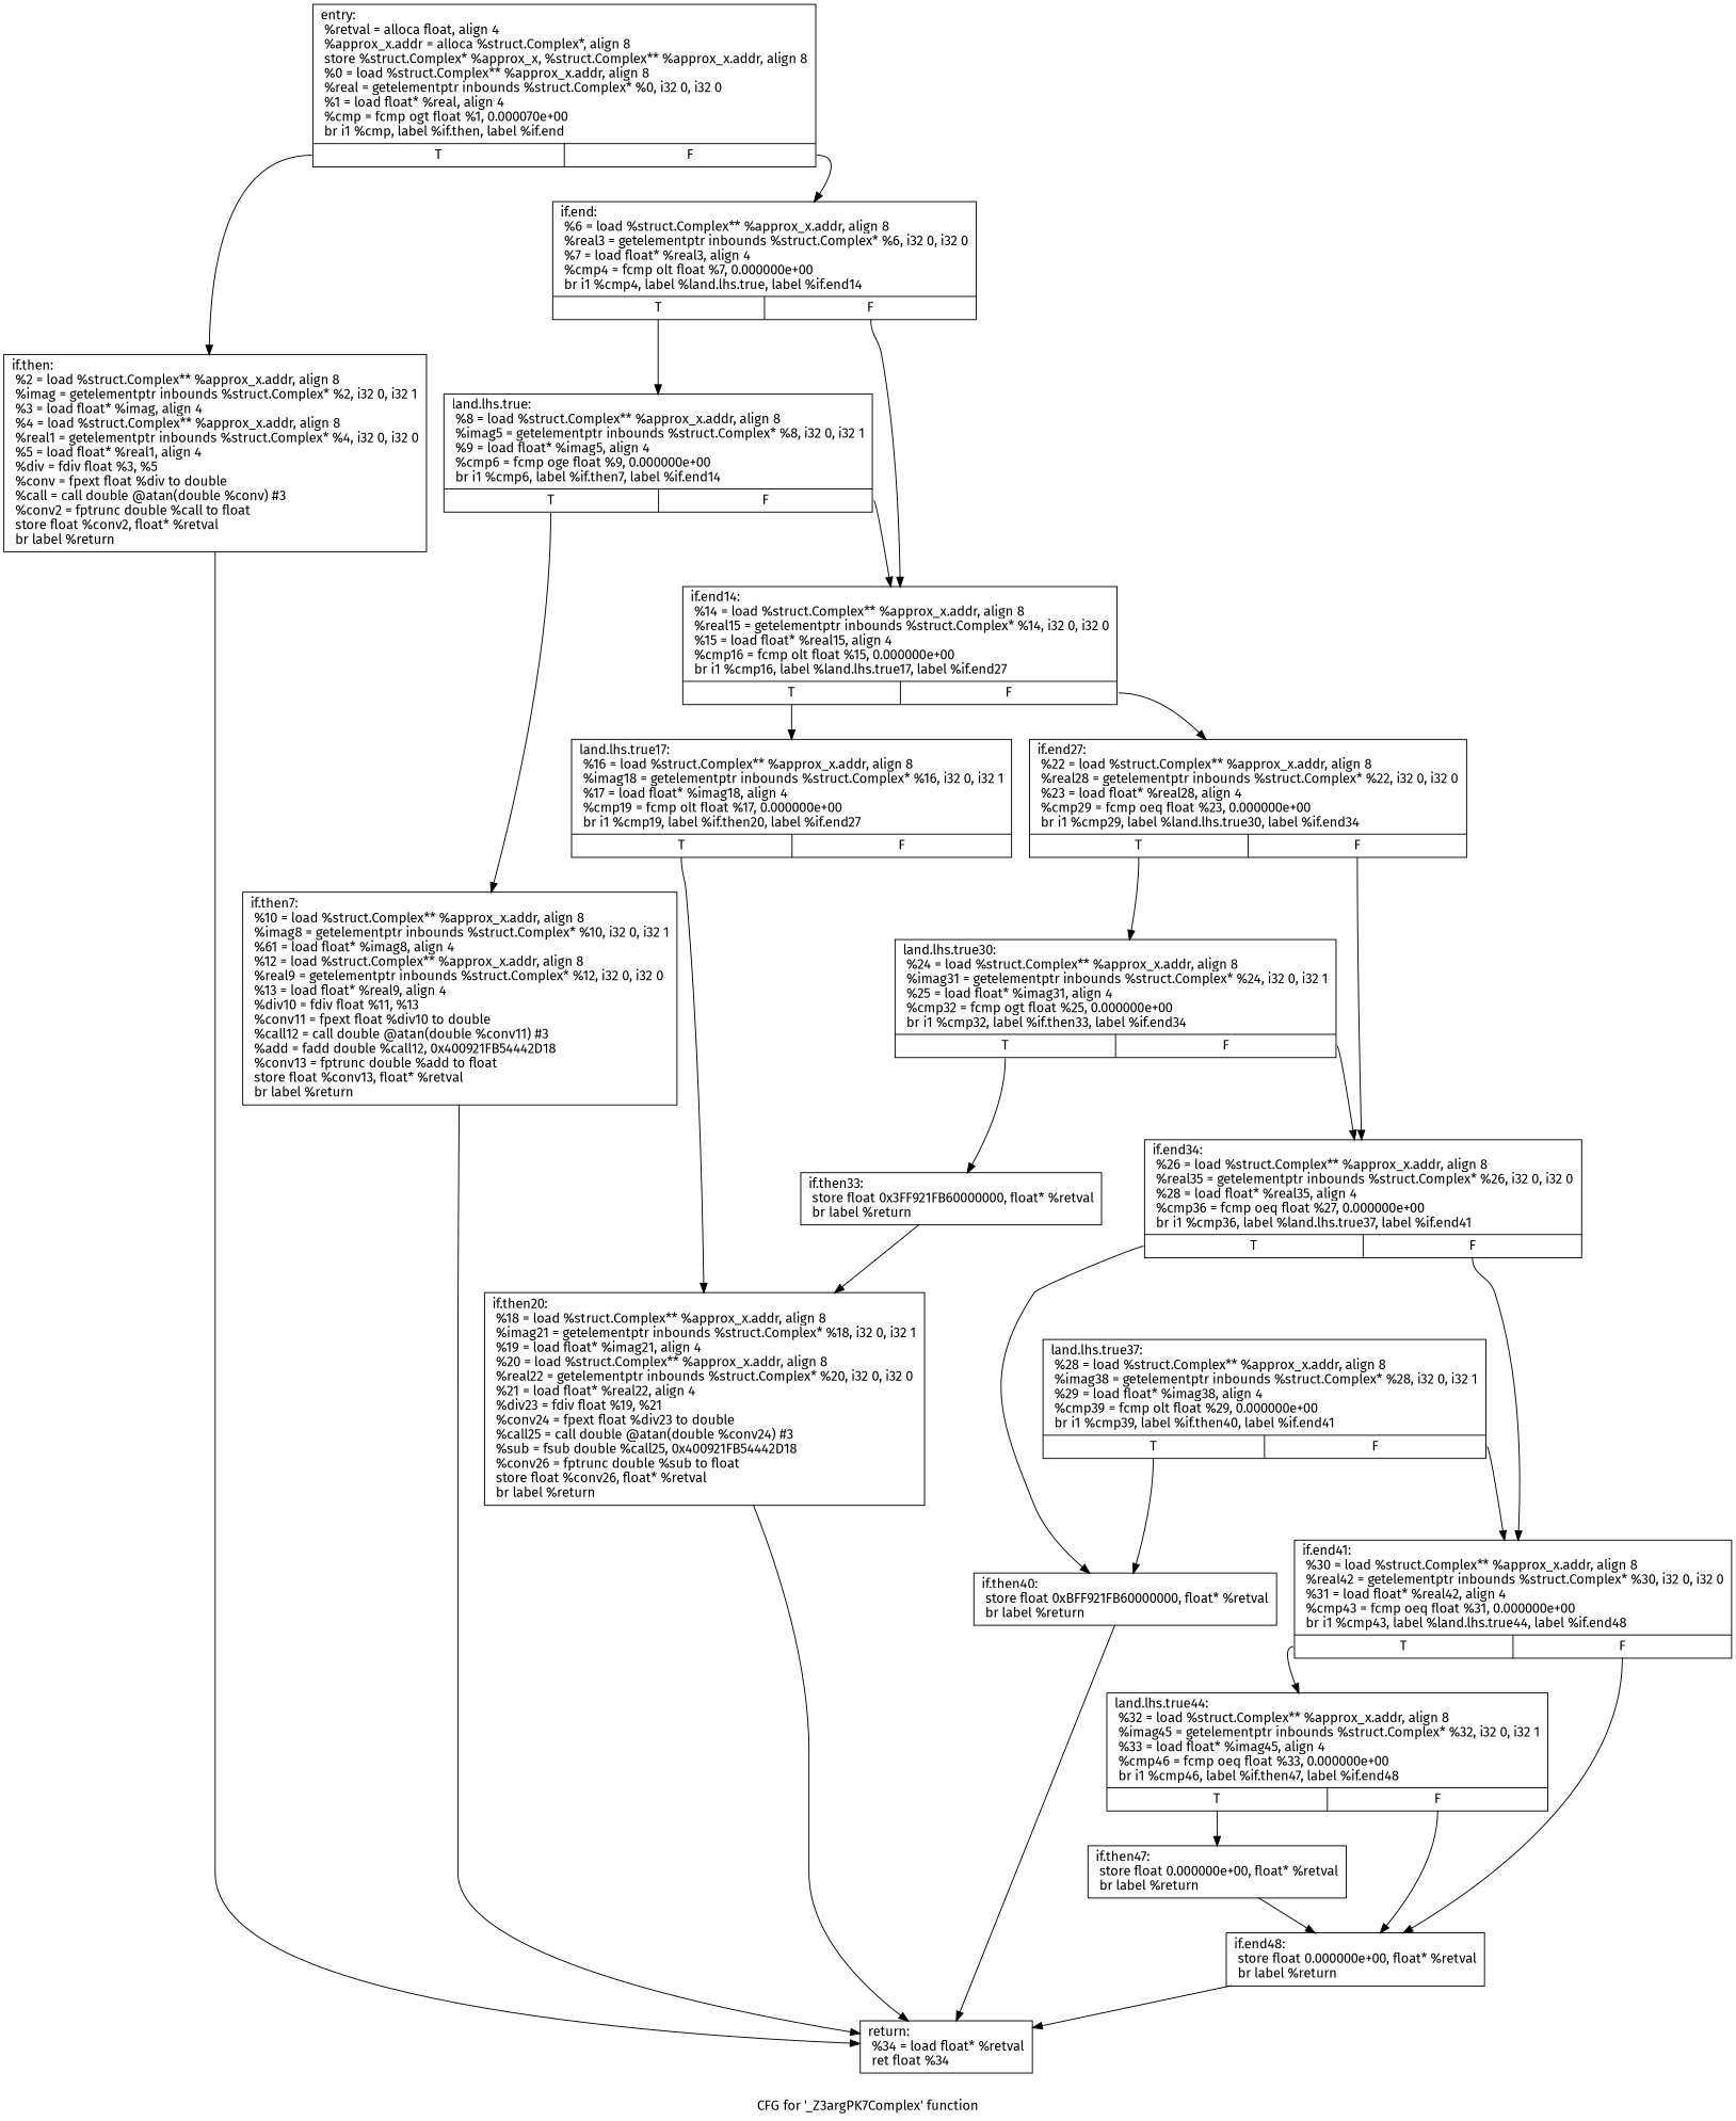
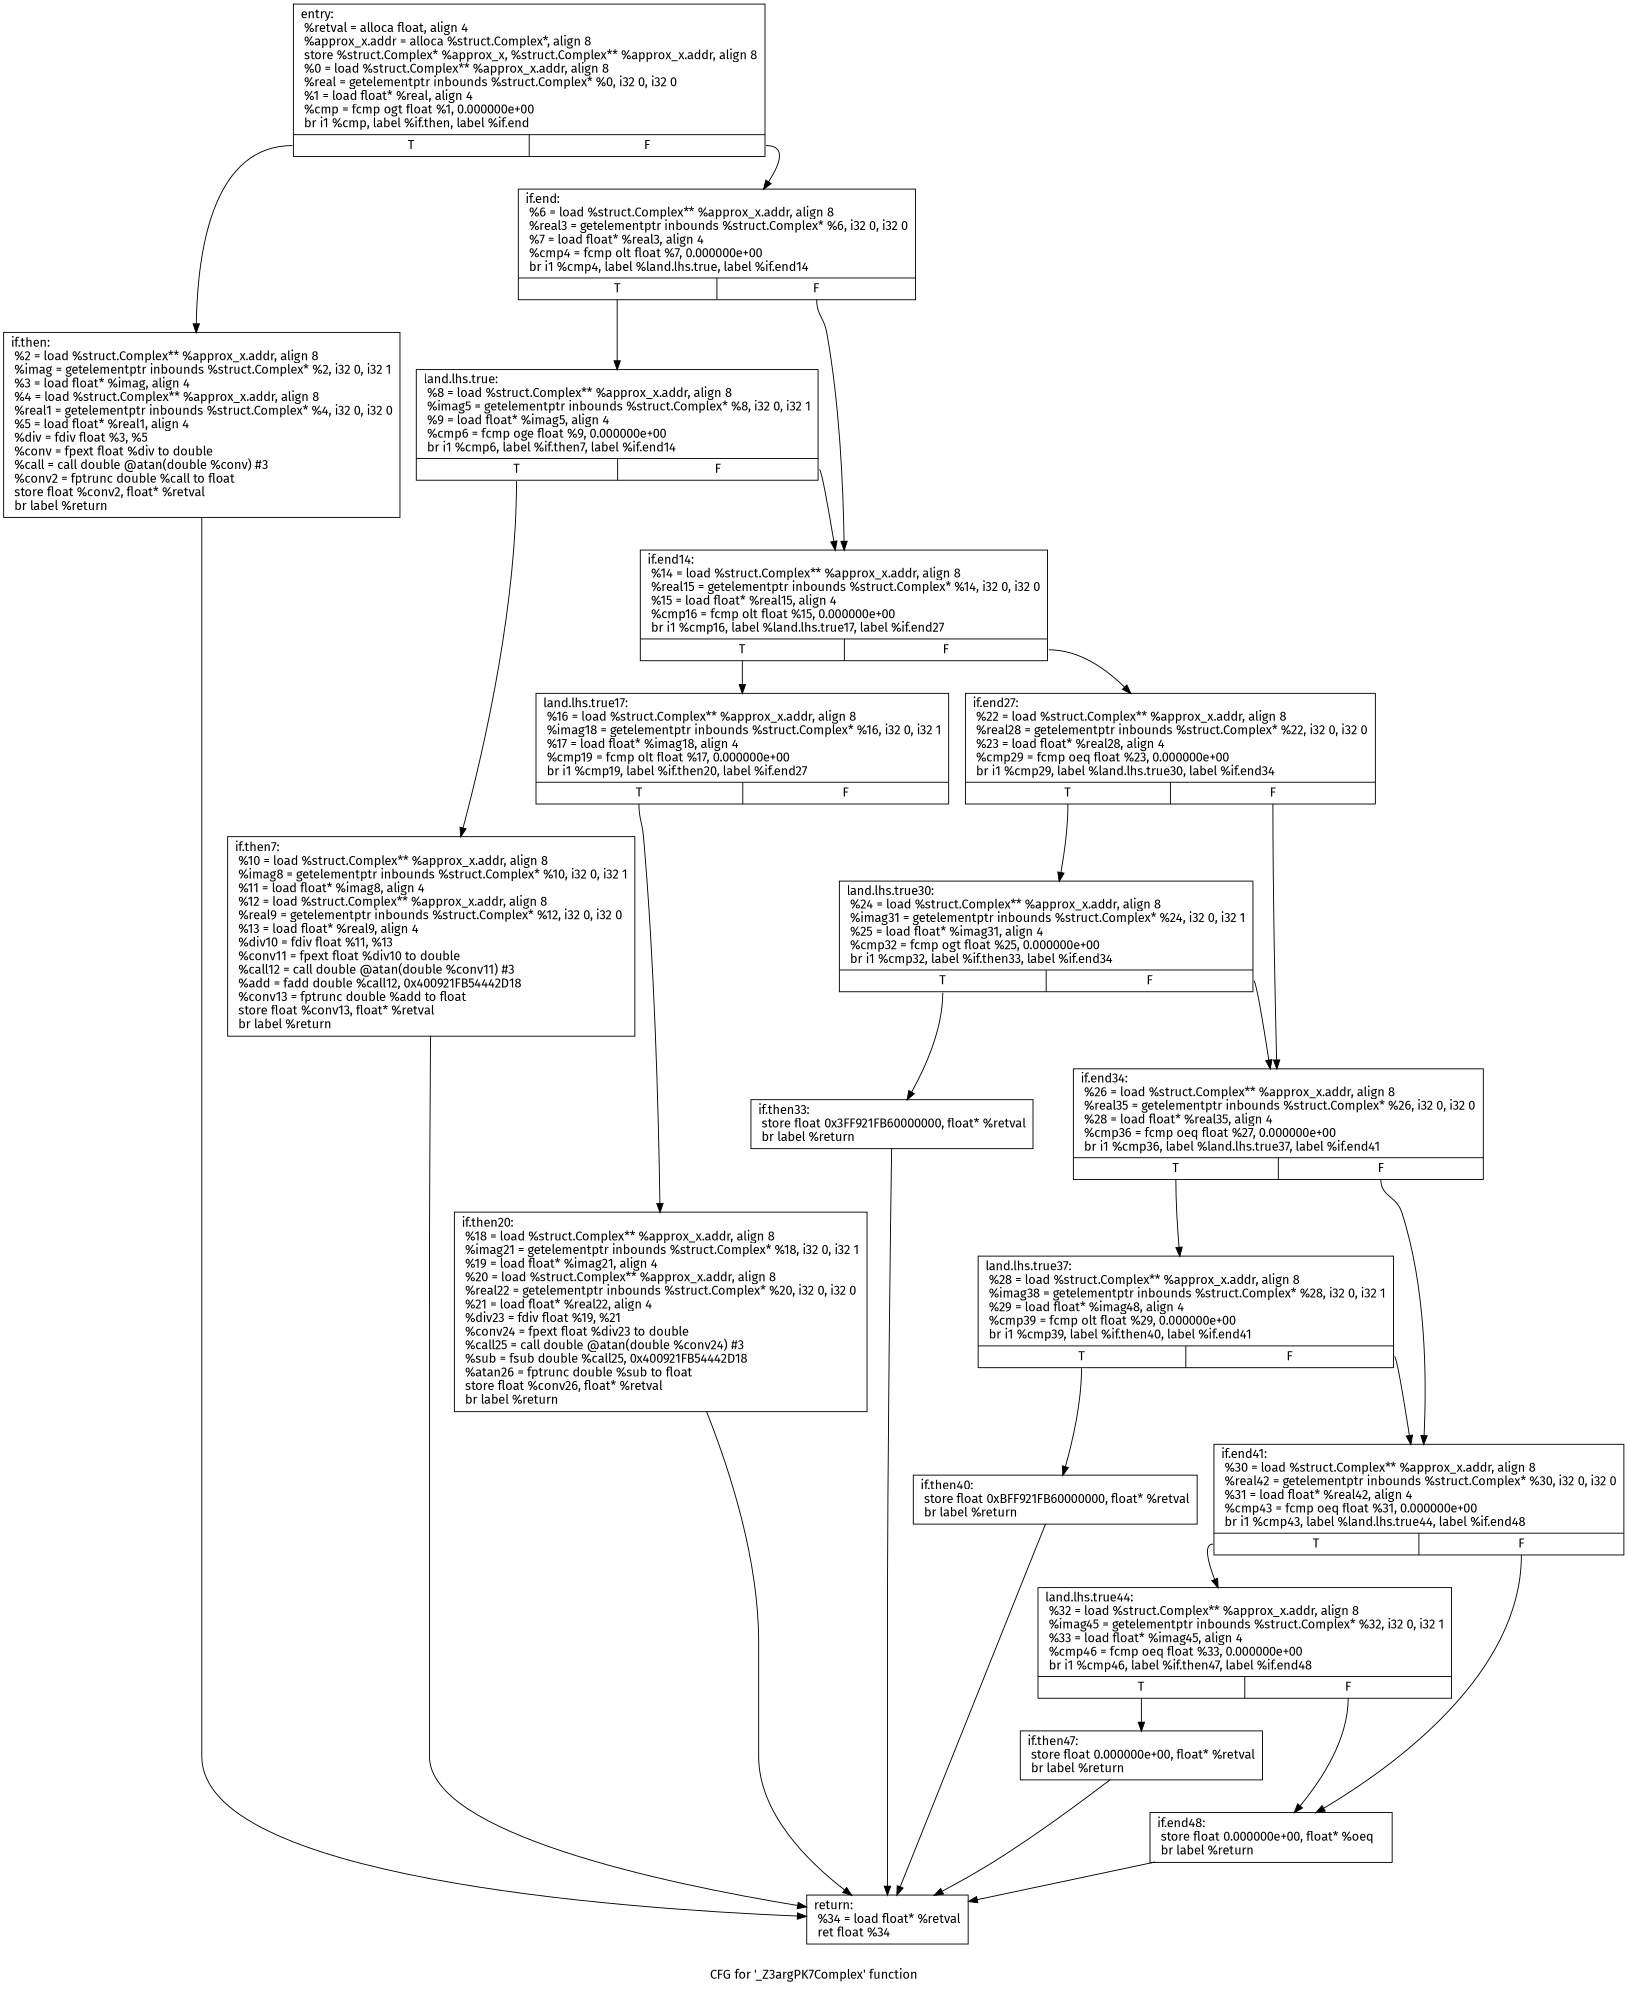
  digraph {
    fontname="Fira Sans"
    label="CFG for '_Z3argPK7Complex' function"
    node [fontname="Fira Sans" shape=record]
    edge [fontname="Fira Sans" tailport=s0]
-   n1 [label="{entry:\l  %retval = alloca float, align 4\l  %approx_x.addr = alloca %struct.Complex*, align 8\l  store %struct.Complex* %approx_x, %struct.Complex** %approx_x.addr, align 8\l  %0 = load %struct.Complex** %approx_x.addr, align 8\l  %real = getelementptr inbounds %struct.Complex* %0, i32 0, i32 0\l  %1 = load float* %real, align 4\l  %cmp = fcmp ogt float %1, 0.000070e+00\l  br i1 %cmp, label %if.then, label %if.end\l|{<s0>T|<s1>F}}"]
+   n1 [label="{entry:\l  %retval = alloca float, align 4\l  %approx_x.addr = alloca %struct.Complex*, align 8\l  store %struct.Complex* %approx_x, %struct.Complex** %approx_x.addr, align 8\l  %0 = load %struct.Complex** %approx_x.addr, align 8\l  %real = getelementptr inbounds %struct.Complex* %0, i32 0, i32 0\l  %1 = load float* %real, align 4\l  %cmp = fcmp ogt float %1, 0.000000e+00\l  br i1 %cmp, label %if.then, label %if.end\l|{<s0>T|<s1>F}}"]
    n2 [label="{if.then:                                          \l  %2 = load %struct.Complex** %approx_x.addr, align 8\l  %imag = getelementptr inbounds %struct.Complex* %2, i32 0, i32 1\l  %3 = load float* %imag, align 4\l  %4 = load %struct.Complex** %approx_x.addr, align 8\l  %real1 = getelementptr inbounds %struct.Complex* %4, i32 0, i32 0\l  %5 = load float* %real1, align 4\l  %div = fdiv float %3, %5\l  %conv = fpext float %div to double\l  %call = call double @atan(double %conv) #3\l  %conv2 = fptrunc double %call to float\l  store float %conv2, float* %retval\l  br label %return\l}"]
    n3 [label="{if.end:                                           \l  %6 = load %struct.Complex** %approx_x.addr, align 8\l  %real3 = getelementptr inbounds %struct.Complex* %6, i32 0, i32 0\l  %7 = load float* %real3, align 4\l  %cmp4 = fcmp olt float %7, 0.000000e+00\l  br i1 %cmp4, label %land.lhs.true, label %if.end14\l|{<s0>T|<s1>F}}"]
    n4 [label="{return:                                           \l  %34 = load float* %retval\l  ret float %34\l}"]
    n5 [label="{land.lhs.true:                                    \l  %8 = load %struct.Complex** %approx_x.addr, align 8\l  %imag5 = getelementptr inbounds %struct.Complex* %8, i32 0, i32 1\l  %9 = load float* %imag5, align 4\l  %cmp6 = fcmp oge float %9, 0.000000e+00\l  br i1 %cmp6, label %if.then7, label %if.end14\l|{<s0>T|<s1>F}}"]
    n6 [label="{if.end14:                                         \l  %14 = load %struct.Complex** %approx_x.addr, align 8\l  %real15 = getelementptr inbounds %struct.Complex* %14, i32 0, i32 0\l  %15 = load float* %real15, align 4\l  %cmp16 = fcmp olt float %15, 0.000000e+00\l  br i1 %cmp16, label %land.lhs.true17, label %if.end27\l|{<s0>T|<s1>F}}"]
-   n7 [label="{if.then7:                                         \l  %10 = load %struct.Complex** %approx_x.addr, align 8\l  %imag8 = getelementptr inbounds %struct.Complex* %10, i32 0, i32 1\l  %61 = load float* %imag8, align 4\l  %12 = load %struct.Complex** %approx_x.addr, align 8\l  %real9 = getelementptr inbounds %struct.Complex* %12, i32 0, i32 0\l  %13 = load float* %real9, align 4\l  %div10 = fdiv float %11, %13\l  %conv11 = fpext float %div10 to double\l  %call12 = call double @atan(double %conv11) #3\l  %add = fadd double %call12, 0x400921FB54442D18\l  %conv13 = fptrunc double %add to float\l  store float %conv13, float* %retval\l  br label %return\l}"]
+   n7 [label="{if.then7:                                         \l  %10 = load %struct.Complex** %approx_x.addr, align 8\l  %imag8 = getelementptr inbounds %struct.Complex* %10, i32 0, i32 1\l  %11 = load float* %imag8, align 4\l  %12 = load %struct.Complex** %approx_x.addr, align 8\l  %real9 = getelementptr inbounds %struct.Complex* %12, i32 0, i32 0\l  %13 = load float* %real9, align 4\l  %div10 = fdiv float %11, %13\l  %conv11 = fpext float %div10 to double\l  %call12 = call double @atan(double %conv11) #3\l  %add = fadd double %call12, 0x400921FB54442D18\l  %conv13 = fptrunc double %add to float\l  store float %conv13, float* %retval\l  br label %return\l}"]
    n8 [label="{land.lhs.true17:                                  \l  %16 = load %struct.Complex** %approx_x.addr, align 8\l  %imag18 = getelementptr inbounds %struct.Complex* %16, i32 0, i32 1\l  %17 = load float* %imag18, align 4\l  %cmp19 = fcmp olt float %17, 0.000000e+00\l  br i1 %cmp19, label %if.then20, label %if.end27\l|{<s0>T|<s1>F}}"]
    n9 [label="{if.end27:                                         \l  %22 = load %struct.Complex** %approx_x.addr, align 8\l  %real28 = getelementptr inbounds %struct.Complex* %22, i32 0, i32 0\l  %23 = load float* %real28, align 4\l  %cmp29 = fcmp oeq float %23, 0.000000e+00\l  br i1 %cmp29, label %land.lhs.true30, label %if.end34\l|{<s0>T|<s1>F}}"]
-   n10 [label="{if.then20:                                        \l  %18 = load %struct.Complex** %approx_x.addr, align 8\l  %imag21 = getelementptr inbounds %struct.Complex* %18, i32 0, i32 1\l  %19 = load float* %imag21, align 4\l  %20 = load %struct.Complex** %approx_x.addr, align 8\l  %real22 = getelementptr inbounds %struct.Complex* %20, i32 0, i32 0\l  %21 = load float* %real22, align 4\l  %div23 = fdiv float %19, %21\l  %conv24 = fpext float %div23 to double\l  %call25 = call double @atan(double %conv24) #3\l  %sub = fsub double %call25, 0x400921FB54442D18\l  %conv26 = fptrunc double %sub to float\l  store float %conv26, float* %retval\l  br label %return\l}"]
+   n10 [label="{if.then20:                                        \l  %18 = load %struct.Complex** %approx_x.addr, align 8\l  %imag21 = getelementptr inbounds %struct.Complex* %18, i32 0, i32 1\l  %19 = load float* %imag21, align 4\l  %20 = load %struct.Complex** %approx_x.addr, align 8\l  %real22 = getelementptr inbounds %struct.Complex* %20, i32 0, i32 0\l  %21 = load float* %real22, align 4\l  %div23 = fdiv float %19, %21\l  %conv24 = fpext float %div23 to double\l  %call25 = call double @atan(double %conv24) #3\l  %sub = fsub double %call25, 0x400921FB54442D18\l  %atan26 = fptrunc double %sub to float\l  store float %conv26, float* %retval\l  br label %return\l}"]
    n11 [label="{land.lhs.true30:                                  \l  %24 = load %struct.Complex** %approx_x.addr, align 8\l  %imag31 = getelementptr inbounds %struct.Complex* %24, i32 0, i32 1\l  %25 = load float* %imag31, align 4\l  %cmp32 = fcmp ogt float %25, 0.000000e+00\l  br i1 %cmp32, label %if.then33, label %if.end34\l|{<s0>T|<s1>F}}"]
    n12 [label="{if.end34:                                         \l  %26 = load %struct.Complex** %approx_x.addr, align 8\l  %real35 = getelementptr inbounds %struct.Complex* %26, i32 0, i32 0\l  %28 = load float* %real35, align 4\l  %cmp36 = fcmp oeq float %27, 0.000000e+00\l  br i1 %cmp36, label %land.lhs.true37, label %if.end41\l|{<s0>T|<s1>F}}"]
    n13 [label="{if.then33:                                        \l  store float 0x3FF921FB60000000, float* %retval\l  br label %return\l}"]
-   n14 [label="{land.lhs.true37:                                  \l  %28 = load %struct.Complex** %approx_x.addr, align 8\l  %imag38 = getelementptr inbounds %struct.Complex* %28, i32 0, i32 1\l  %29 = load float* %imag38, align 4\l  %cmp39 = fcmp olt float %29, 0.000000e+00\l  br i1 %cmp39, label %if.then40, label %if.end41\l|{<s0>T|<s1>F}}"]
+   n14 [label="{land.lhs.true37:                                  \l  %28 = load %struct.Complex** %approx_x.addr, align 8\l  %imag38 = getelementptr inbounds %struct.Complex* %28, i32 0, i32 1\l  %29 = load float* %imag48, align 4\l  %cmp39 = fcmp olt float %29, 0.000000e+00\l  br i1 %cmp39, label %if.then40, label %if.end41\l|{<s0>T|<s1>F}}"]
    n15 [label="{if.end41:                                         \l  %30 = load %struct.Complex** %approx_x.addr, align 8\l  %real42 = getelementptr inbounds %struct.Complex* %30, i32 0, i32 0\l  %31 = load float* %real42, align 4\l  %cmp43 = fcmp oeq float %31, 0.000000e+00\l  br i1 %cmp43, label %land.lhs.true44, label %if.end48\l|{<s0>T|<s1>F}}"]
    n16 [label="{if.then40:                                        \l  store float 0xBFF921FB60000000, float* %retval\l  br label %return\l}"]
    n17 [label="{land.lhs.true44:                                  \l  %32 = load %struct.Complex** %approx_x.addr, align 8\l  %imag45 = getelementptr inbounds %struct.Complex* %32, i32 0, i32 1\l  %33 = load float* %imag45, align 4\l  %cmp46 = fcmp oeq float %33, 0.000000e+00\l  br i1 %cmp46, label %if.then47, label %if.end48\l|{<s0>T|<s1>F}}"]
-   n18 [label="{if.end48:                                         \l  store float 0.000000e+00, float* %retval\l  br label %return\l}"]
+   n18 [label="{if.end48:                                         \l  store float 0.000000e+00, float* %oeq\l  br label %return\l}"]
    n19 [label="{if.then47:                                        \l  store float 0.000000e+00, float* %retval\l  br label %return\l}"]
    n1 -> n2
    n1 -> n3 [tailport=s1]
    n2 -> n4
    n3 -> n5
    n3 -> n6 [tailport=s1]
    n5 -> n6 [tailport=s1]
    n5 -> n7
    n6 -> n8
    n6 -> n9 [tailport=s1]
    n7 -> n4
    n8 -> n10
    n9 -> n11
    n9 -> n12 [tailport=s1]
    n10 -> n4
    n11 -> n12 [tailport=s1]
    n11 -> n13
-   n12 -> n16
+   n12 -> n14
    n12 -> n15 [tailport=s1]
-   n13 -> n10
+   n13 -> n4
    n14 -> n15 [tailport=s1]
    n14 -> n16
    n15 -> n17
    n15 -> n18 [tailport=s1]
    n16 -> n4
    n17 -> n18 [tailport=s1]
    n17 -> n19
    n18 -> n4
-   n19 -> n18
+   n19 -> n4
  }
